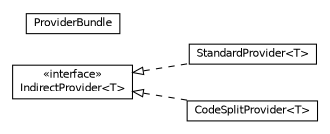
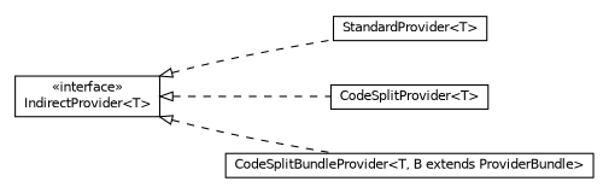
  digraph {
    nodesep=0.25
    rankdir=LR
    ranksep=0.5
    node [fontcolor=black fontname=Helvetica fontsize=10.0 shape=plaintext]
    edge [arrowtail=empty dir=back fontname=Helvetica fontsize=10 headport=p labelfontname=Helvetica labelfontsize=10 style=dashed tailport=p]
    n1 [label=<<table title="com.gwtplatform.common.client.IndirectProvider" border="0" cellborder="1" cellspacing="0" cellpadding="2" port="p" href="./IndirectProvider.html"> 		<tr><td><table border="0" cellspacing="0" cellpadding="1"> <tr><td align="center" balign="center"> &#171;interface&#187; </td></tr> <tr><td align="center" balign="center"> IndirectProvider&lt;T&gt; </td></tr> 		</table></td></tr> 		</table>>]
    n2 [label=<<table title="com.gwtplatform.common.client.StandardProvider" border="0" cellborder="1" cellspacing="0" cellpadding="2" port="p" href="./StandardProvider.html"> 		<tr><td><table border="0" cellspacing="0" cellpadding="1"> <tr><td align="center" balign="center"> StandardProvider&lt;T&gt; </td></tr> 		</table></td></tr> 		</table>>]
    n3 [label=<<table title="com.gwtplatform.common.client.CodeSplitProvider" border="0" cellborder="1" cellspacing="0" cellpadding="2" port="p" href="./CodeSplitProvider.html"> 		<tr><td><table border="0" cellspacing="0" cellpadding="1"> <tr><td align="center" balign="center"> CodeSplitProvider&lt;T&gt; </td></tr> 		</table></td></tr> 		</table>>]
-   n5 [label=<<table title="com.gwtplatform.common.client.ProviderBundle" border="0" cellborder="1" cellspacing="0" cellpadding="2" port="p" href="./ProviderBundle.html"> 		<tr><td><table border="0" cellspacing="0" cellpadding="1"> <tr><td align="center" balign="center"> ProviderBundle </td></tr> 		</table></td></tr> 		</table>>]
+   n4 [label=<<table title="com.gwtplatform.common.client.CodeSplitBundleProvider" border="0" cellborder="1" cellspacing="0" cellpadding="2" port="p" href="./CodeSplitBundleProvider.html"> 		<tr><td><table border="0" cellspacing="0" cellpadding="1"> <tr><td align="center" balign="center"> CodeSplitBundleProvider&lt;T, B extends ProviderBundle&gt; </td></tr> 		</table></td></tr> 		</table>>]
    n1 -> n2
    n1 -> n3
+   n1 -> n4
  }
